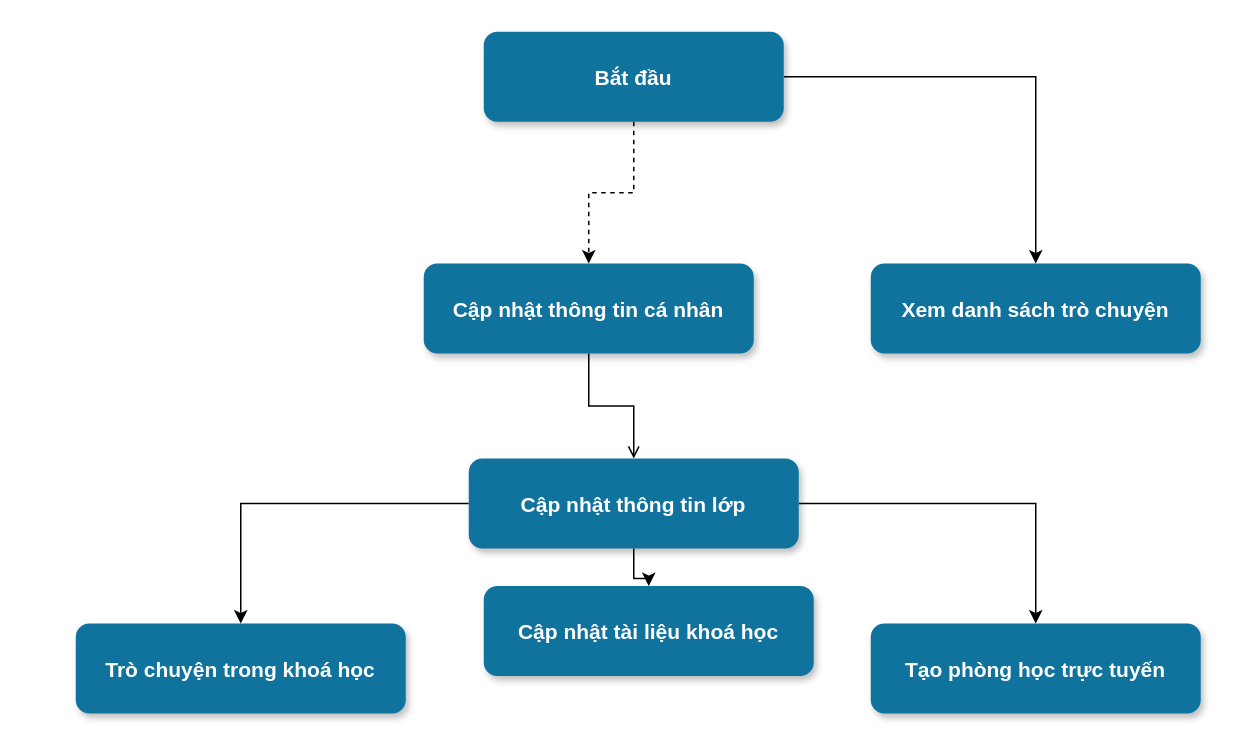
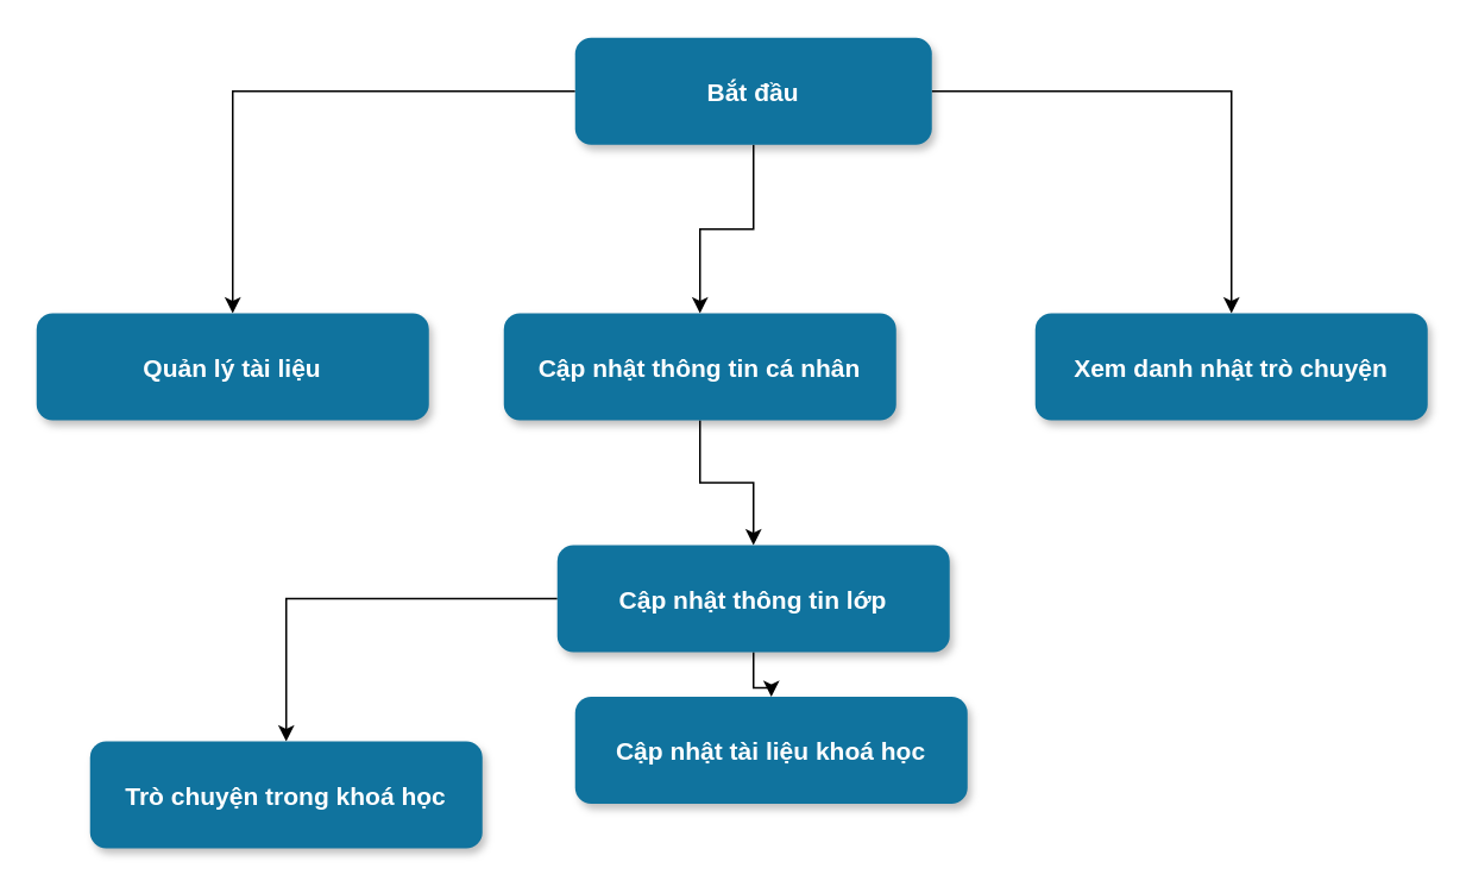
  <mxCell id="0" />
  <mxCell id="1" parent="0" />
- <mxCell id="2" style="edgeStyle=orthogonalEdgeStyle;rounded=0;orthogonalLoop=1;jettySize=auto;html=1;dashed=1;" edge="1" parent="1" source="5" target="7"><mxGeometry relative="1" as="geometry" /></mxCell>
+ <mxCell id="2" style="edgeStyle=orthogonalEdgeStyle;rounded=0;orthogonalLoop=1;jettySize=auto;html=1;" edge="1" parent="1" source="5" target="7"><mxGeometry relative="1" as="geometry" /></mxCell>
+ <mxCell id="3" style="edgeStyle=orthogonalEdgeStyle;rounded=0;orthogonalLoop=1;jettySize=auto;html=1;entryX=0.5;entryY=0;entryDx=0;entryDy=0;" edge="1" parent="1" source="5" target="8"><mxGeometry relative="1" as="geometry" /></mxCell>
  <mxCell id="4" style="edgeStyle=orthogonalEdgeStyle;rounded=0;orthogonalLoop=1;jettySize=auto;html=1;" edge="1" parent="1" source="5" target="15"><mxGeometry relative="1" as="geometry" /></mxCell>
  <mxCell id="5" value="Bắt đầu" style="rounded=1;fillColor=#10739E;strokeColor=none;shadow=1;gradientColor=none;fontStyle=1;fontColor=#FFFFFF;fontSize=14;" parent="1" vertex="1"><mxGeometry x="322" y="20.5" width="200" height="60" as="geometry" /></mxCell>
- <mxCell id="6" style="edgeStyle=orthogonalEdgeStyle;rounded=0;orthogonalLoop=1;jettySize=auto;html=1;endArrow=open;" edge="1" parent="1" source="7" target="12"><mxGeometry relative="1" as="geometry" /></mxCell>
+ <mxCell id="6" style="edgeStyle=orthogonalEdgeStyle;rounded=0;orthogonalLoop=1;jettySize=auto;html=1;" edge="1" parent="1" source="7" target="12"><mxGeometry relative="1" as="geometry" /></mxCell>
  <mxCell id="7" value="Cập nhật thông tin cá nhân" style="rounded=1;fillColor=#10739E;strokeColor=none;shadow=1;gradientColor=none;fontStyle=1;fontColor=#FFFFFF;fontSize=14;" vertex="1" parent="1"><mxGeometry x="282" y="175" width="220" height="60" as="geometry" /></mxCell>
+ <mxCell id="8" value="Quản lý tài liệu" style="rounded=1;fillColor=#10739E;strokeColor=none;shadow=1;gradientColor=none;fontStyle=1;fontColor=#FFFFFF;fontSize=14;" vertex="1" parent="1"><mxGeometry x="20" y="175" width="220" height="60" as="geometry" /></mxCell>
  <mxCell id="9" style="edgeStyle=orthogonalEdgeStyle;rounded=0;orthogonalLoop=1;jettySize=auto;html=1;" edge="1" parent="1" source="12" target="13"><mxGeometry relative="1" as="geometry" /></mxCell>
  <mxCell id="10" style="edgeStyle=orthogonalEdgeStyle;rounded=0;orthogonalLoop=1;jettySize=auto;html=1;" edge="1" parent="1" source="12" target="14"><mxGeometry relative="1" as="geometry" /></mxCell>
- <mxCell id="11" style="edgeStyle=orthogonalEdgeStyle;rounded=0;orthogonalLoop=1;jettySize=auto;html=1;" edge="1" parent="1" source="12" target="16"><mxGeometry relative="1" as="geometry" /></mxCell>
  <mxCell id="12" value="Cập nhật thông tin lớp" style="rounded=1;fillColor=#10739E;strokeColor=none;shadow=1;gradientColor=none;fontStyle=1;fontColor=#FFFFFF;fontSize=14;" vertex="1" parent="1"><mxGeometry x="312" y="305" width="220" height="60" as="geometry" /></mxCell>
  <mxCell id="13" value="Cập nhật tài liệu khoá học" style="rounded=1;fillColor=#10739E;strokeColor=none;shadow=1;gradientColor=none;fontStyle=1;fontColor=#FFFFFF;fontSize=14;" vertex="1" parent="1"><mxGeometry x="322" y="390" width="220" height="60" as="geometry" /></mxCell>
  <mxCell id="14" value="Trò chuyện trong khoá học" style="rounded=1;fillColor=#10739E;strokeColor=none;shadow=1;gradientColor=none;fontStyle=1;fontColor=#FFFFFF;fontSize=14;" vertex="1" parent="1"><mxGeometry x="50" y="415" width="220" height="60" as="geometry" /></mxCell>
- <mxCell id="15" value="Xem danh sách trò chuyện" style="rounded=1;fillColor=#10739E;strokeColor=none;shadow=1;gradientColor=none;fontStyle=1;fontColor=#FFFFFF;fontSize=14;" vertex="1" parent="1"><mxGeometry x="580" y="175" width="220" height="60" as="geometry" /></mxCell>
- <mxCell id="16" value="Tạo phòng học trực tuyến" style="rounded=1;fillColor=#10739E;strokeColor=none;shadow=1;gradientColor=none;fontStyle=1;fontColor=#FFFFFF;fontSize=14;" vertex="1" parent="1"><mxGeometry x="580" y="415" width="220" height="60" as="geometry" /></mxCell>
+ <mxCell id="15" value="Xem danh nhật trò chuyện" style="rounded=1;fillColor=#10739E;strokeColor=none;shadow=1;gradientColor=none;fontStyle=1;fontColor=#FFFFFF;fontSize=14;" vertex="1" parent="1"><mxGeometry x="580" y="175" width="220" height="60" as="geometry" /></mxCell>
